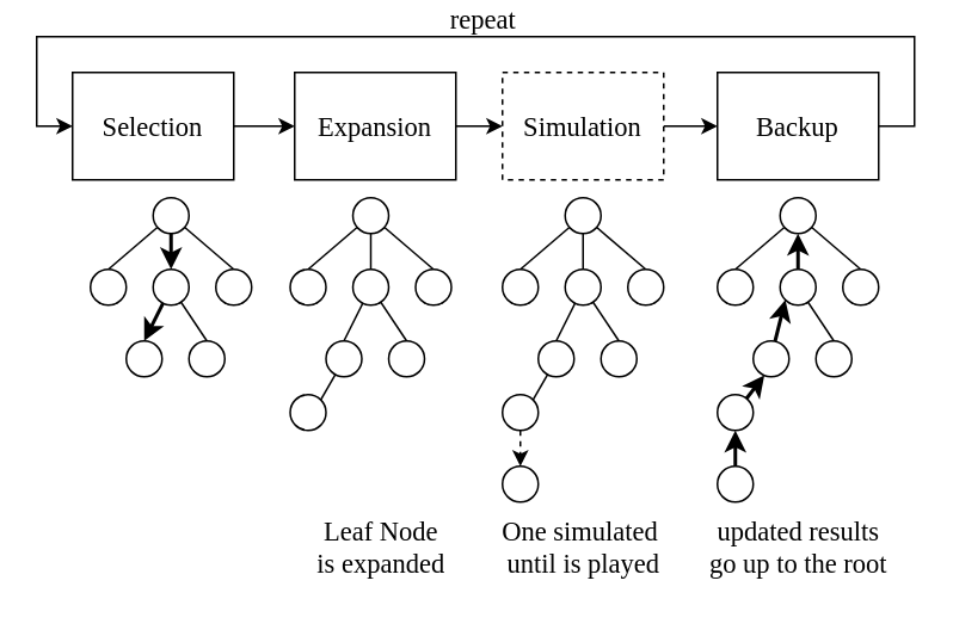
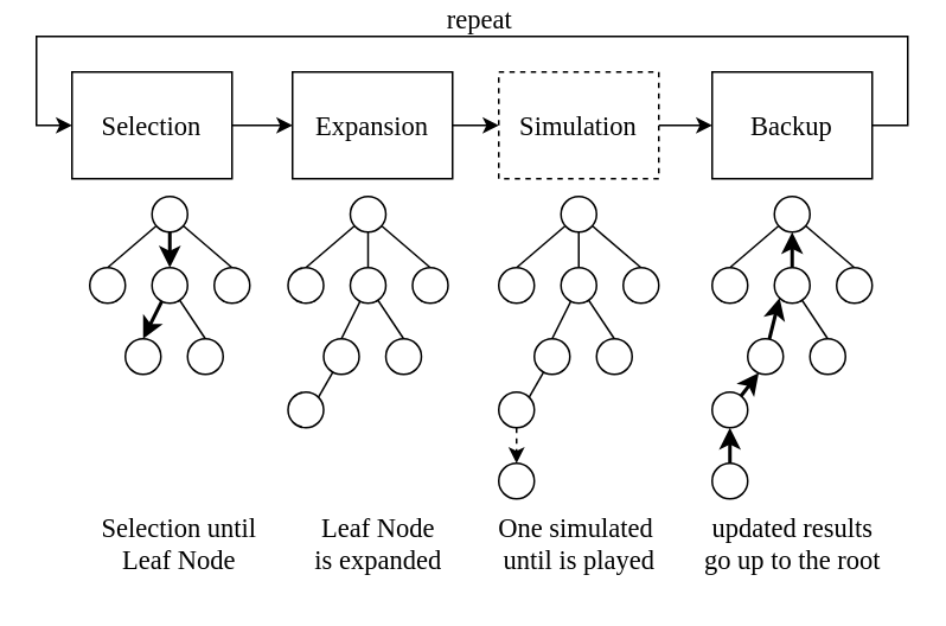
  <mxCell id="0" />
  <mxCell id="1" parent="0" />
  <mxCell id="2" style="edgeStyle=orthogonalEdgeStyle;rounded=0;orthogonalLoop=1;jettySize=auto;html=1;fontFamily=Times New Roman;fontSize=15;" parent="1" source="3" target="5" edge="1"><mxGeometry relative="1" as="geometry" /></mxCell>
  <mxCell id="3" value="Selection" style="rounded=0;whiteSpace=wrap;html=1;fontFamily=Times New Roman;fontSize=15;" parent="1" vertex="1"><mxGeometry x="40" y="40" width="90" height="60" as="geometry" /></mxCell>
  <mxCell id="4" style="edgeStyle=orthogonalEdgeStyle;rounded=0;orthogonalLoop=1;jettySize=auto;html=1;fontFamily=Times New Roman;fontSize=15;" parent="1" source="5" target="7" edge="1"><mxGeometry relative="1" as="geometry" /></mxCell>
  <mxCell id="5" value="Expansion&lt;span style=&quot;caret-color: rgba(0, 0, 0, 0); color: rgba(0, 0, 0, 0); font-family: monospace; font-size: 0px; text-align: start;&quot;&gt;%3CmxGraphModel%3E%3Croot%3E%3CmxCell%20id%3D%220%22%2F%3E%3CmxCell%20id%3D%221%22%20parent%3D%220%22%2F%3E%3CmxCell%20id%3D%222%22%20value%3D%22Selection%22%20style%3D%22rounded%3D0%3BwhiteSpace%3Dwrap%3Bhtml%3D1%3BfontFamily%3DTimes%20New%20Roman%3BfontSize%3D15%3B%22%20vertex%3D%221%22%20parent%3D%221%22%3E%3CmxGeometry%20x%3D%2250%22%20y%3D%2260%22%20width%3D%22120%22%20height%3D%2260%22%20as%3D%22geometry%22%2F%3E%3C%2FmxCell%3E%3C%2Froot%3E%3C%2FmxGraphModel%3E&lt;/span&gt;" style="rounded=0;whiteSpace=wrap;html=1;fontFamily=Times New Roman;fontSize=15;" parent="1" vertex="1"><mxGeometry x="164" y="40" width="90" height="60" as="geometry" /></mxCell>
  <mxCell id="6" style="edgeStyle=orthogonalEdgeStyle;rounded=0;orthogonalLoop=1;jettySize=auto;html=1;entryX=0;entryY=0.5;entryDx=0;entryDy=0;fontFamily=Times New Roman;fontSize=15;" parent="1" source="7" target="9" edge="1"><mxGeometry relative="1" as="geometry" /></mxCell>
  <mxCell id="7" value="Simulation" style="rounded=0;whiteSpace=wrap;html=1;fontFamily=Times New Roman;fontSize=15;dashed=1;" parent="1" vertex="1"><mxGeometry x="280" y="40" width="90" height="60" as="geometry" /></mxCell>
  <mxCell id="8" value="repeat" style="edgeStyle=orthogonalEdgeStyle;rounded=0;orthogonalLoop=1;jettySize=auto;html=1;entryX=0;entryY=0.5;entryDx=0;entryDy=0;fontFamily=Times New Roman;fontSize=15;" parent="1" source="9" target="3" edge="1"><mxGeometry x="-0.013" y="-10" relative="1" as="geometry"><Array as="points"><mxPoint x="510" y="70" /><mxPoint x="510" y="20" /><mxPoint x="20" y="20" /><mxPoint x="20" y="70" /></Array><mxPoint as="offset" /></mxGeometry></mxCell>
  <mxCell id="9" value="Backup" style="rounded=0;whiteSpace=wrap;html=1;fontFamily=Times New Roman;fontSize=15;" parent="1" vertex="1"><mxGeometry x="400" y="40" width="90" height="60" as="geometry" /></mxCell>
  <mxCell id="10" style="orthogonalLoop=1;jettySize=auto;html=1;entryX=0.5;entryY=0;entryDx=0;entryDy=0;fontFamily=Times New Roman;fontSize=15;rounded=0;endArrow=none;endFill=0;" parent="1" source="13" target="18" edge="1"><mxGeometry relative="1" as="geometry" /></mxCell>
  <mxCell id="11" style="edgeStyle=none;rounded=0;orthogonalLoop=1;jettySize=auto;html=1;fontFamily=Times New Roman;fontSize=15;strokeWidth=2;" parent="1" source="13" target="16" edge="1"><mxGeometry relative="1" as="geometry" /></mxCell>
  <mxCell id="12" style="edgeStyle=none;rounded=0;orthogonalLoop=1;jettySize=auto;html=1;fontFamily=Times New Roman;fontSize=15;entryX=0.5;entryY=0;entryDx=0;entryDy=0;endArrow=none;endFill=0;" parent="1" source="13" target="17" edge="1"><mxGeometry relative="1" as="geometry" /></mxCell>
  <mxCell id="13" value="" style="ellipse;whiteSpace=wrap;html=1;aspect=fixed;fontFamily=Times New Roman;fontSize=15;" parent="1" vertex="1"><mxGeometry x="85" y="110" width="20" height="20" as="geometry" /></mxCell>
  <mxCell id="14" style="edgeStyle=none;rounded=0;orthogonalLoop=1;jettySize=auto;html=1;entryX=0.5;entryY=0;entryDx=0;entryDy=0;fontFamily=Times New Roman;fontSize=15;strokeWidth=2;" parent="1" source="16" target="19" edge="1"><mxGeometry relative="1" as="geometry" /></mxCell>
  <mxCell id="15" style="edgeStyle=none;rounded=0;orthogonalLoop=1;jettySize=auto;html=1;entryX=0.5;entryY=0;entryDx=0;entryDy=0;fontFamily=Times New Roman;fontSize=15;endArrow=none;endFill=0;" parent="1" source="16" target="20" edge="1"><mxGeometry relative="1" as="geometry" /></mxCell>
  <mxCell id="16" value="" style="ellipse;whiteSpace=wrap;html=1;aspect=fixed;fontFamily=Times New Roman;fontSize=15;" parent="1" vertex="1"><mxGeometry x="85" y="150" width="20" height="20" as="geometry" /></mxCell>
  <mxCell id="17" value="" style="ellipse;whiteSpace=wrap;html=1;aspect=fixed;fontFamily=Times New Roman;fontSize=15;" parent="1" vertex="1"><mxGeometry x="120" y="150" width="20" height="20" as="geometry" /></mxCell>
  <mxCell id="18" value="" style="ellipse;whiteSpace=wrap;html=1;aspect=fixed;fontFamily=Times New Roman;fontSize=15;" parent="1" vertex="1"><mxGeometry x="50" y="150" width="20" height="20" as="geometry" /></mxCell>
  <mxCell id="19" value="" style="ellipse;whiteSpace=wrap;html=1;aspect=fixed;fontFamily=Times New Roman;fontSize=15;" parent="1" vertex="1"><mxGeometry x="70" y="190" width="20" height="20" as="geometry" /></mxCell>
  <mxCell id="20" value="" style="ellipse;whiteSpace=wrap;html=1;aspect=fixed;fontFamily=Times New Roman;fontSize=15;" parent="1" vertex="1"><mxGeometry x="105" y="190" width="20" height="20" as="geometry" /></mxCell>
  <mxCell id="21" style="orthogonalLoop=1;jettySize=auto;html=1;entryX=0.5;entryY=0;entryDx=0;entryDy=0;fontFamily=Times New Roman;fontSize=15;rounded=0;endArrow=none;endFill=0;" parent="1" source="24" target="29" edge="1"><mxGeometry relative="1" as="geometry" /></mxCell>
  <mxCell id="22" style="edgeStyle=none;rounded=0;orthogonalLoop=1;jettySize=auto;html=1;fontFamily=Times New Roman;fontSize=15;strokeWidth=1;endArrow=none;endFill=0;" parent="1" source="24" target="27" edge="1"><mxGeometry relative="1" as="geometry" /></mxCell>
  <mxCell id="23" style="edgeStyle=none;rounded=0;orthogonalLoop=1;jettySize=auto;html=1;fontFamily=Times New Roman;fontSize=15;entryX=0.5;entryY=0;entryDx=0;entryDy=0;endArrow=none;endFill=0;" parent="1" source="24" target="28" edge="1"><mxGeometry relative="1" as="geometry" /></mxCell>
  <mxCell id="24" value="" style="ellipse;whiteSpace=wrap;html=1;aspect=fixed;fontFamily=Times New Roman;fontSize=15;" parent="1" vertex="1"><mxGeometry x="196.5" y="110" width="20" height="20" as="geometry" /></mxCell>
  <mxCell id="25" style="edgeStyle=none;rounded=0;orthogonalLoop=1;jettySize=auto;html=1;entryX=0.5;entryY=0;entryDx=0;entryDy=0;fontFamily=Times New Roman;fontSize=15;strokeWidth=1;endArrow=none;endFill=0;" parent="1" source="27" target="31" edge="1"><mxGeometry relative="1" as="geometry" /></mxCell>
  <mxCell id="26" style="edgeStyle=none;rounded=0;orthogonalLoop=1;jettySize=auto;html=1;entryX=0.5;entryY=0;entryDx=0;entryDy=0;fontFamily=Times New Roman;fontSize=15;endArrow=none;endFill=0;" parent="1" source="27" target="32" edge="1"><mxGeometry relative="1" as="geometry" /></mxCell>
  <mxCell id="27" value="" style="ellipse;whiteSpace=wrap;html=1;aspect=fixed;fontFamily=Times New Roman;fontSize=15;" parent="1" vertex="1"><mxGeometry x="196.5" y="150" width="20" height="20" as="geometry" /></mxCell>
  <mxCell id="28" value="" style="ellipse;whiteSpace=wrap;html=1;aspect=fixed;fontFamily=Times New Roman;fontSize=15;" parent="1" vertex="1"><mxGeometry x="231.5" y="150" width="20" height="20" as="geometry" /></mxCell>
  <mxCell id="29" value="" style="ellipse;whiteSpace=wrap;html=1;aspect=fixed;fontFamily=Times New Roman;fontSize=15;" parent="1" vertex="1"><mxGeometry x="161.5" y="150" width="20" height="20" as="geometry" /></mxCell>
  <mxCell id="30" style="edgeStyle=none;rounded=0;orthogonalLoop=1;jettySize=auto;html=1;entryX=1;entryY=0;entryDx=0;entryDy=0;strokeWidth=1;fontFamily=Times New Roman;fontSize=15;endArrow=none;endFill=0;" parent="1" source="31" target="33" edge="1"><mxGeometry relative="1" as="geometry" /></mxCell>
  <mxCell id="31" value="" style="ellipse;whiteSpace=wrap;html=1;aspect=fixed;fontFamily=Times New Roman;fontSize=15;" parent="1" vertex="1"><mxGeometry x="181.5" y="190" width="20" height="20" as="geometry" /></mxCell>
  <mxCell id="32" value="" style="ellipse;whiteSpace=wrap;html=1;aspect=fixed;fontFamily=Times New Roman;fontSize=15;" parent="1" vertex="1"><mxGeometry x="216.5" y="190" width="20" height="20" as="geometry" /></mxCell>
  <mxCell id="33" value="" style="ellipse;whiteSpace=wrap;html=1;aspect=fixed;fontFamily=Times New Roman;fontSize=15;" parent="1" vertex="1"><mxGeometry x="161.5" y="220" width="20" height="20" as="geometry" /></mxCell>
  <mxCell id="34" style="orthogonalLoop=1;jettySize=auto;html=1;entryX=0.5;entryY=0;entryDx=0;entryDy=0;fontFamily=Times New Roman;fontSize=15;rounded=0;endArrow=none;endFill=0;" parent="1" source="37" target="42" edge="1"><mxGeometry relative="1" as="geometry" /></mxCell>
  <mxCell id="35" style="edgeStyle=none;rounded=0;orthogonalLoop=1;jettySize=auto;html=1;fontFamily=Times New Roman;fontSize=15;strokeWidth=1;endArrow=none;endFill=0;" parent="1" source="37" target="40" edge="1"><mxGeometry relative="1" as="geometry" /></mxCell>
  <mxCell id="36" style="edgeStyle=none;rounded=0;orthogonalLoop=1;jettySize=auto;html=1;fontFamily=Times New Roman;fontSize=15;entryX=0.5;entryY=0;entryDx=0;entryDy=0;endArrow=none;endFill=0;" parent="1" source="37" target="41" edge="1"><mxGeometry relative="1" as="geometry" /></mxCell>
  <mxCell id="37" value="" style="ellipse;whiteSpace=wrap;html=1;aspect=fixed;fontFamily=Times New Roman;fontSize=15;" parent="1" vertex="1"><mxGeometry x="315" y="110" width="20" height="20" as="geometry" /></mxCell>
  <mxCell id="38" style="edgeStyle=none;rounded=0;orthogonalLoop=1;jettySize=auto;html=1;entryX=0.5;entryY=0;entryDx=0;entryDy=0;fontFamily=Times New Roman;fontSize=15;strokeWidth=1;endArrow=none;endFill=0;" parent="1" source="40" target="44" edge="1"><mxGeometry relative="1" as="geometry" /></mxCell>
  <mxCell id="39" style="edgeStyle=none;rounded=0;orthogonalLoop=1;jettySize=auto;html=1;entryX=0.5;entryY=0;entryDx=0;entryDy=0;fontFamily=Times New Roman;fontSize=15;endArrow=none;endFill=0;" parent="1" source="40" target="45" edge="1"><mxGeometry relative="1" as="geometry" /></mxCell>
  <mxCell id="40" value="" style="ellipse;whiteSpace=wrap;html=1;aspect=fixed;fontFamily=Times New Roman;fontSize=15;" parent="1" vertex="1"><mxGeometry x="315" y="150" width="20" height="20" as="geometry" /></mxCell>
  <mxCell id="41" value="" style="ellipse;whiteSpace=wrap;html=1;aspect=fixed;fontFamily=Times New Roman;fontSize=15;" parent="1" vertex="1"><mxGeometry x="350" y="150" width="20" height="20" as="geometry" /></mxCell>
  <mxCell id="42" value="" style="ellipse;whiteSpace=wrap;html=1;aspect=fixed;fontFamily=Times New Roman;fontSize=15;" parent="1" vertex="1"><mxGeometry x="280" y="150" width="20" height="20" as="geometry" /></mxCell>
  <mxCell id="43" style="edgeStyle=none;rounded=0;orthogonalLoop=1;jettySize=auto;html=1;entryX=1;entryY=0;entryDx=0;entryDy=0;strokeWidth=1;fontFamily=Times New Roman;fontSize=15;endArrow=none;endFill=0;" parent="1" source="44" target="47" edge="1"><mxGeometry relative="1" as="geometry" /></mxCell>
  <mxCell id="44" value="" style="ellipse;whiteSpace=wrap;html=1;aspect=fixed;fontFamily=Times New Roman;fontSize=15;" parent="1" vertex="1"><mxGeometry x="300" y="190" width="20" height="20" as="geometry" /></mxCell>
  <mxCell id="45" value="" style="ellipse;whiteSpace=wrap;html=1;aspect=fixed;fontFamily=Times New Roman;fontSize=15;" parent="1" vertex="1"><mxGeometry x="335" y="190" width="20" height="20" as="geometry" /></mxCell>
  <mxCell id="46" style="edgeStyle=none;rounded=0;orthogonalLoop=1;jettySize=auto;html=1;strokeWidth=1;fontFamily=Times New Roman;fontSize=15;endArrow=classic;endFill=1;dashed=1;" parent="1" source="47" edge="1"><mxGeometry relative="1" as="geometry"><mxPoint x="290" y="260" as="targetPoint" /></mxGeometry></mxCell>
  <mxCell id="47" value="" style="ellipse;whiteSpace=wrap;html=1;aspect=fixed;fontFamily=Times New Roman;fontSize=15;" parent="1" vertex="1"><mxGeometry x="280" y="220" width="20" height="20" as="geometry" /></mxCell>
  <mxCell id="48" value="" style="ellipse;whiteSpace=wrap;html=1;aspect=fixed;fontFamily=Times New Roman;fontSize=15;" parent="1" vertex="1"><mxGeometry x="280" y="260" width="20" height="20" as="geometry" /></mxCell>
  <mxCell id="49" style="orthogonalLoop=1;jettySize=auto;html=1;entryX=0.5;entryY=0;entryDx=0;entryDy=0;fontFamily=Times New Roman;fontSize=15;rounded=0;endArrow=none;endFill=0;" parent="1" source="51" target="56" edge="1"><mxGeometry relative="1" as="geometry" /></mxCell>
  <mxCell id="50" style="edgeStyle=none;rounded=0;orthogonalLoop=1;jettySize=auto;html=1;fontFamily=Times New Roman;fontSize=15;entryX=0.5;entryY=0;entryDx=0;entryDy=0;endArrow=none;endFill=0;" parent="1" source="51" target="55" edge="1"><mxGeometry relative="1" as="geometry" /></mxCell>
  <mxCell id="51" value="" style="ellipse;whiteSpace=wrap;html=1;aspect=fixed;fontFamily=Times New Roman;fontSize=15;" parent="1" vertex="1"><mxGeometry x="435" y="110" width="20" height="20" as="geometry" /></mxCell>
  <mxCell id="52" style="edgeStyle=none;rounded=0;orthogonalLoop=1;jettySize=auto;html=1;entryX=0.5;entryY=0;entryDx=0;entryDy=0;fontFamily=Times New Roman;fontSize=15;endArrow=none;endFill=0;" parent="1" source="54" target="59" edge="1"><mxGeometry relative="1" as="geometry" /></mxCell>
  <mxCell id="53" style="edgeStyle=none;rounded=0;orthogonalLoop=1;jettySize=auto;html=1;entryX=0.5;entryY=1;entryDx=0;entryDy=0;strokeWidth=2;fontFamily=Times New Roman;fontSize=15;endArrow=classic;endFill=1;" parent="1" source="54" target="51" edge="1"><mxGeometry relative="1" as="geometry" /></mxCell>
  <mxCell id="54" value="" style="ellipse;whiteSpace=wrap;html=1;aspect=fixed;fontFamily=Times New Roman;fontSize=15;" parent="1" vertex="1"><mxGeometry x="435" y="150" width="20" height="20" as="geometry" /></mxCell>
  <mxCell id="55" value="" style="ellipse;whiteSpace=wrap;html=1;aspect=fixed;fontFamily=Times New Roman;fontSize=15;" parent="1" vertex="1"><mxGeometry x="470" y="150" width="20" height="20" as="geometry" /></mxCell>
  <mxCell id="56" value="" style="ellipse;whiteSpace=wrap;html=1;aspect=fixed;fontFamily=Times New Roman;fontSize=15;" parent="1" vertex="1"><mxGeometry x="400" y="150" width="20" height="20" as="geometry" /></mxCell>
  <mxCell id="57" style="edgeStyle=none;rounded=0;orthogonalLoop=1;jettySize=auto;html=1;entryX=0;entryY=1;entryDx=0;entryDy=0;strokeWidth=2;fontFamily=Times New Roman;fontSize=15;endArrow=classic;endFill=1;" parent="1" source="58" target="54" edge="1"><mxGeometry relative="1" as="geometry" /></mxCell>
  <mxCell id="58" value="" style="ellipse;whiteSpace=wrap;html=1;aspect=fixed;fontFamily=Times New Roman;fontSize=15;" parent="1" vertex="1"><mxGeometry x="420" y="190" width="20" height="20" as="geometry" /></mxCell>
  <mxCell id="59" value="" style="ellipse;whiteSpace=wrap;html=1;aspect=fixed;fontFamily=Times New Roman;fontSize=15;" parent="1" vertex="1"><mxGeometry x="455" y="190" width="20" height="20" as="geometry" /></mxCell>
  <mxCell id="60" style="edgeStyle=none;rounded=0;orthogonalLoop=1;jettySize=auto;html=1;entryX=0.31;entryY=0.96;entryDx=0;entryDy=0;entryPerimeter=0;strokeWidth=2;fontFamily=Times New Roman;fontSize=15;endArrow=classic;endFill=1;" parent="1" source="61" target="58" edge="1"><mxGeometry relative="1" as="geometry" /></mxCell>
  <mxCell id="61" value="" style="ellipse;whiteSpace=wrap;html=1;aspect=fixed;fontFamily=Times New Roman;fontSize=15;" parent="1" vertex="1"><mxGeometry x="400" y="220" width="20" height="20" as="geometry" /></mxCell>
  <mxCell id="62" style="edgeStyle=none;rounded=0;orthogonalLoop=1;jettySize=auto;html=1;entryX=0.5;entryY=1;entryDx=0;entryDy=0;strokeWidth=2;fontFamily=Times New Roman;fontSize=15;endArrow=classic;endFill=1;" parent="1" source="63" target="61" edge="1"><mxGeometry relative="1" as="geometry" /></mxCell>
  <mxCell id="63" value="" style="ellipse;whiteSpace=wrap;html=1;aspect=fixed;fontFamily=Times New Roman;fontSize=15;" parent="1" vertex="1"><mxGeometry x="400" y="260" width="20" height="20" as="geometry" /></mxCell>
+ <mxCell id="64" value="Selection until &lt;br&gt;Leaf Node" style="text;html=1;align=center;verticalAlign=middle;resizable=0;points=[];autosize=1;strokeColor=none;fillColor=none;fontSize=15;fontFamily=Times New Roman;" parent="1" vertex="1"><mxGeometry x="45" y="280" width="110" height="50" as="geometry" /></mxCell>
  <mxCell id="65" value="Leaf Node &lt;br&gt;is expanded" style="text;html=1;align=center;verticalAlign=middle;resizable=0;points=[];autosize=1;strokeColor=none;fillColor=none;fontSize=15;fontFamily=Times New Roman;" parent="1" vertex="1"><mxGeometry x="166.5" y="280" width="90" height="50" as="geometry" /></mxCell>
  <mxCell id="66" value="One simulated&amp;nbsp;&lt;br&gt;until is played" style="text;html=1;align=center;verticalAlign=middle;resizable=0;points=[];autosize=1;strokeColor=none;fillColor=none;fontSize=15;fontFamily=Times New Roman;" parent="1" vertex="1"><mxGeometry x="270" y="280" width="110" height="50" as="geometry" /></mxCell>
  <mxCell id="67" value="updated results &lt;br&gt;go up to the root" style="text;html=1;align=center;verticalAlign=middle;resizable=0;points=[];autosize=1;strokeColor=none;fillColor=none;fontSize=15;fontFamily=Times New Roman;" parent="1" vertex="1"><mxGeometry x="385" y="280" width="120" height="50" as="geometry" /></mxCell>
